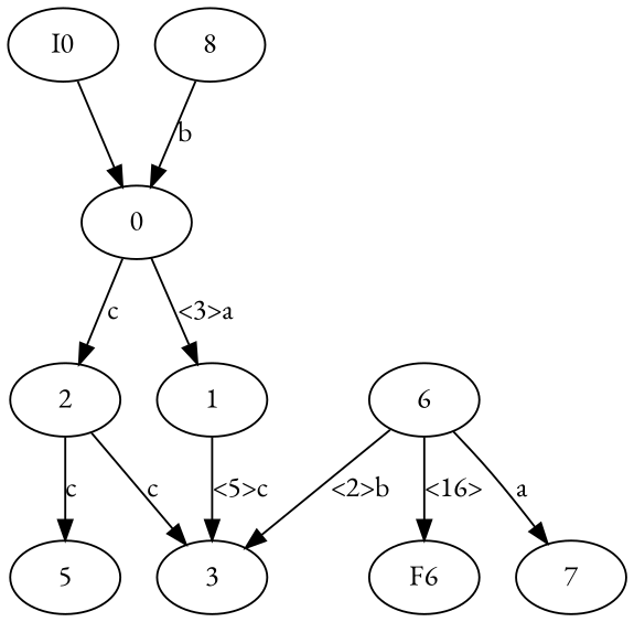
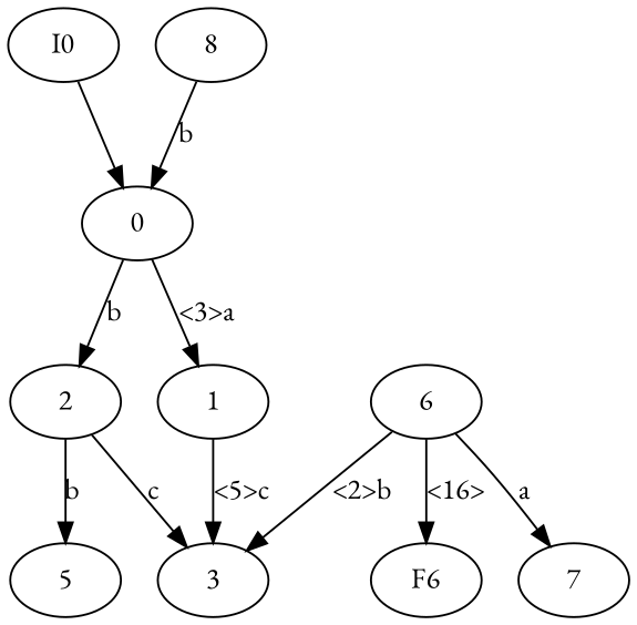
  digraph {
    fontname="EB Garamond"
    vcsn_context="lal(abc), z"
    node [fontname="EB Garamond"]
    edge [fontname="EB Garamond"]
    I0
    0
    1
    2
    3
    5
    6
    F6
    7
    8
    I0 -> 0
    0 -> 1 [label="<3>a"]
-   0 -> 2 [label=c]
+   0 -> 2 [label=b]
    1 -> 3 [label="<5>c"]
    2 -> 3 [label=c]
-   2 -> 5 [label=c]
+   2 -> 5 [label=b]
    6 -> 3 [label="<2>b"]
    6 -> F6 [label="<16>"]
    6 -> 7 [label=a]
    8 -> 0 [label=b]
  }
